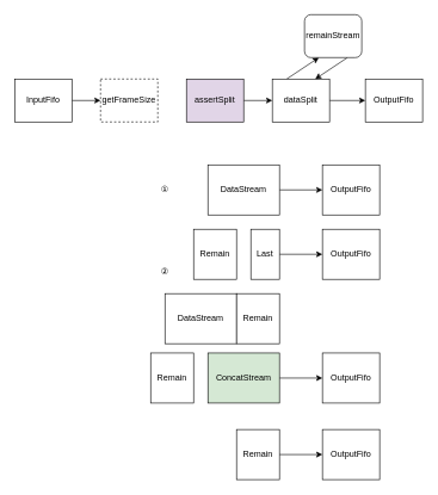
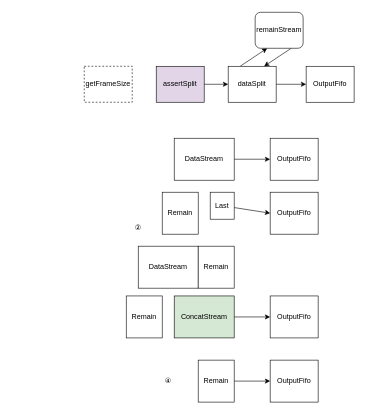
  <mxCell id="0" />
  <mxCell id="1" parent="0" />
- <mxCell id="2" style="edgeStyle=none;html=1;exitX=1;exitY=0.5;exitDx=0;exitDy=0;entryX=0;entryY=0.5;entryDx=0;entryDy=0;" parent="1" source="3" target="4" edge="1"><mxGeometry relative="1" as="geometry" /></mxCell>
- <mxCell id="3" value="InputFifo" style="rounded=0;whiteSpace=wrap;html=1;" parent="1" vertex="1"><mxGeometry x="20" y="110" width="80" height="60" as="geometry" /></mxCell>
  <mxCell id="4" value="getFrameSize" style="rounded=0;whiteSpace=wrap;html=1;dashed=1;" parent="1" vertex="1"><mxGeometry x="140" y="110" width="80" height="60" as="geometry" /></mxCell>
  <mxCell id="5" style="edgeStyle=none;html=1;exitX=1;exitY=0.5;exitDx=0;exitDy=0;" parent="1" source="6" edge="1"><mxGeometry relative="1" as="geometry"><mxPoint x="380" y="140" as="targetPoint" /></mxGeometry></mxCell>
  <mxCell id="6" value="assertSplit" style="rounded=0;whiteSpace=wrap;html=1;fillColor=#e1d5e7;" parent="1" vertex="1"><mxGeometry x="260" y="110" width="80" height="60" as="geometry" /></mxCell>
  <mxCell id="7" style="edgeStyle=none;html=1;exitX=0.25;exitY=0;exitDx=0;exitDy=0;entryX=0.25;entryY=1;entryDx=0;entryDy=0;" parent="1" source="9" target="11" edge="1"><mxGeometry relative="1" as="geometry" /></mxCell>
  <mxCell id="8" style="edgeStyle=none;html=1;exitX=1;exitY=0.5;exitDx=0;exitDy=0;" parent="1" source="9" edge="1"><mxGeometry relative="1" as="geometry"><mxPoint x="510" y="140" as="targetPoint" /></mxGeometry></mxCell>
  <mxCell id="9" value="dataSplit" style="rounded=0;whiteSpace=wrap;html=1;" parent="1" vertex="1"><mxGeometry x="380" y="110" width="80" height="60" as="geometry" /></mxCell>
  <mxCell id="10" style="edgeStyle=none;html=1;exitX=0.75;exitY=1;exitDx=0;exitDy=0;entryX=0.75;entryY=0;entryDx=0;entryDy=0;" parent="1" source="11" target="9" edge="1"><mxGeometry relative="1" as="geometry" /></mxCell>
  <mxCell id="11" value="remainStream" style="rounded=1;whiteSpace=wrap;html=1;" parent="1" vertex="1"><mxGeometry x="425" y="20" width="80" height="60" as="geometry" /></mxCell>
  <mxCell id="12" value="OutputFifo" style="rounded=0;whiteSpace=wrap;html=1;" parent="1" vertex="1"><mxGeometry x="510" y="110" width="80" height="60" as="geometry" /></mxCell>
  <mxCell id="13" style="edgeStyle=none;html=1;exitX=1;exitY=0.5;exitDx=0;exitDy=0;" edge="1" parent="1" source="14"><mxGeometry relative="1" as="geometry"><mxPoint x="450" y="265" as="targetPoint" /></mxGeometry></mxCell>
  <mxCell id="14" value="DataStream" style="rounded=0;whiteSpace=wrap;html=1;" vertex="1" parent="1"><mxGeometry x="290" y="230" width="100" height="70" as="geometry" /></mxCell>
  <mxCell id="15" value="OutputFifo" style="rounded=0;whiteSpace=wrap;html=1;" vertex="1" parent="1"><mxGeometry x="450" y="230" width="80" height="70" as="geometry" /></mxCell>
  <mxCell id="16" style="edgeStyle=none;html=1;entryX=0;entryY=0.5;entryDx=0;entryDy=0;" edge="1" parent="1" source="17" target="19"><mxGeometry relative="1" as="geometry" /></mxCell>
- <mxCell id="17" value="Last" style="rounded=0;whiteSpace=wrap;html=1;" vertex="1" parent="1"><mxGeometry x="350" y="320" width="40" height="70" as="geometry" /></mxCell>
+ <mxCell id="17" value="Last" style="rounded=0;whiteSpace=wrap;html=1;" vertex="1" parent="1"><mxGeometry x="350" y="320" width="40" height="45" as="geometry" /></mxCell>
  <mxCell id="18" value="Remain" style="rounded=0;whiteSpace=wrap;html=1;" vertex="1" parent="1"><mxGeometry x="270" y="320" width="60" height="70" as="geometry" /></mxCell>
  <mxCell id="19" value="OutputFifo" style="rounded=0;whiteSpace=wrap;html=1;" vertex="1" parent="1"><mxGeometry x="450" y="320" width="80" height="70" as="geometry" /></mxCell>
  <mxCell id="20" value="DataStream" style="rounded=0;whiteSpace=wrap;html=1;" vertex="1" parent="1"><mxGeometry x="230" y="410" width="100" height="70" as="geometry" /></mxCell>
  <mxCell id="21" value="Remain" style="rounded=0;whiteSpace=wrap;html=1;" vertex="1" parent="1"><mxGeometry x="330" y="410" width="60" height="70" as="geometry" /></mxCell>
  <mxCell id="22" style="edgeStyle=none;html=1;exitX=1;exitY=0.5;exitDx=0;exitDy=0;entryX=0;entryY=0.5;entryDx=0;entryDy=0;" edge="1" parent="1" source="23" target="25"><mxGeometry relative="1" as="geometry" /></mxCell>
  <mxCell id="23" value="ConcatStream" style="rounded=0;whiteSpace=wrap;html=1;fillColor=#d5e8d4;" vertex="1" parent="1"><mxGeometry x="290" y="493" width="100" height="70" as="geometry" /></mxCell>
  <mxCell id="24" value="Remain" style="rounded=0;whiteSpace=wrap;html=1;" vertex="1" parent="1"><mxGeometry x="210" y="493" width="60" height="70" as="geometry" /></mxCell>
  <mxCell id="25" value="OutputFifo" style="rounded=0;whiteSpace=wrap;html=1;" vertex="1" parent="1"><mxGeometry x="450" y="493" width="80" height="70" as="geometry" /></mxCell>
- <mxCell id="26" value="①" style="text;html=1;strokeColor=none;fillColor=none;align=center;verticalAlign=middle;whiteSpace=wrap;rounded=0;" vertex="1" parent="1"><mxGeometry x="200" y="250" width="60" height="30" as="geometry" /></mxCell>
  <mxCell id="27" value="②" style="text;html=1;strokeColor=none;fillColor=none;align=center;verticalAlign=middle;whiteSpace=wrap;rounded=0;" vertex="1" parent="1"><mxGeometry x="200" y="365" width="60" height="30" as="geometry" /></mxCell>
  <mxCell id="28" style="edgeStyle=none;html=1;exitX=1;exitY=0.5;exitDx=0;exitDy=0;entryX=0;entryY=0.5;entryDx=0;entryDy=0;" edge="1" parent="1" source="29" target="30"><mxGeometry relative="1" as="geometry" /></mxCell>
  <mxCell id="29" value="Remain" style="rounded=0;whiteSpace=wrap;html=1;" vertex="1" parent="1"><mxGeometry x="330" y="600" width="60" height="70" as="geometry" /></mxCell>
  <mxCell id="30" value="OutputFifo" style="rounded=0;whiteSpace=wrap;html=1;" vertex="1" parent="1"><mxGeometry x="450" y="600" width="80" height="70" as="geometry" /></mxCell>
+ <mxCell id="31" value="④" style="text;html=1;strokeColor=none;fillColor=none;align=center;verticalAlign=middle;whiteSpace=wrap;rounded=0;" vertex="1" parent="1"><mxGeometry x="250" y="620" width="60" height="30" as="geometry" /></mxCell>
